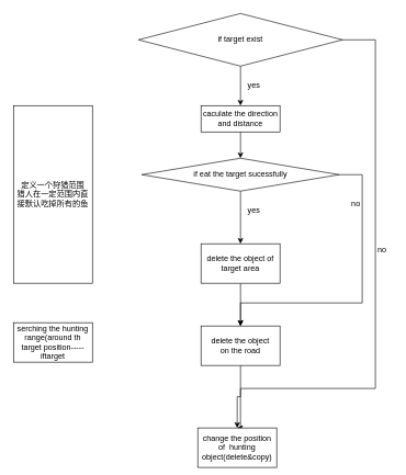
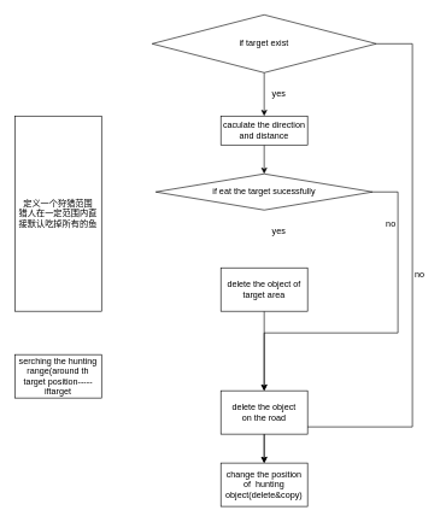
  <mxCell id="0" />
  <mxCell id="1" parent="0" />
  <mxCell id="2" style="edgeStyle=orthogonalEdgeStyle;rounded=0;orthogonalLoop=1;jettySize=auto;html=1;exitX=1;exitY=0.5;exitDx=0;exitDy=0;entryX=0.5;entryY=0;entryDx=0;entryDy=0;" parent="1" source="4" edge="1" target="8"><mxGeometry relative="1" as="geometry"><mxPoint x="365" y="540" as="targetPoint" /><Array as="points"><mxPoint x="570" y="60" /><mxPoint x="570" y="590" /><mxPoint x="365" y="590" /></Array><mxPoint x="365" y="330" as="sourcePoint" /></mxGeometry></mxCell>
  <mxCell id="3" style="edgeStyle=orthogonalEdgeStyle;rounded=0;orthogonalLoop=1;jettySize=auto;html=1;entryX=0.5;entryY=0;entryDx=0;entryDy=0;" edge="1" parent="1" source="4" target="16"><mxGeometry relative="1" as="geometry" /></mxCell>
  <mxCell id="4" value="if target exist" style="rhombus;whiteSpace=wrap;html=1;" parent="1" vertex="1"><mxGeometry x="210" y="20" width="310" height="80" as="geometry" /></mxCell>
  <mxCell id="5" value="" style="edgeStyle=orthogonalEdgeStyle;rounded=0;orthogonalLoop=1;jettySize=auto;html=1;" parent="1" source="6" target="8" edge="1"><mxGeometry relative="1" as="geometry" /></mxCell>
- <mxCell id="6" value="delete the object&lt;br&gt;on the road" style="whiteSpace=wrap;html=1;" parent="1" vertex="1"><mxGeometry x="305" y="495" width="120" height="60" as="geometry" /></mxCell>
+ <mxCell id="6" value="delete the object&lt;br&gt;on the road" style="whiteSpace=wrap;html=1;" parent="1" vertex="1"><mxGeometry x="305" y="540" width="120" height="60" as="geometry" /></mxCell>
  <mxCell id="7" value="yes" style="text;html=1;align=center;verticalAlign=middle;resizable=0;points=[];autosize=1;strokeColor=none;fillColor=none;" parent="1" vertex="1"><mxGeometry x="370" y="120" width="30" height="20" as="geometry" /></mxCell>
- <mxCell id="8" value="change the position of&amp;nbsp; hunting object(delete&amp;amp;copy)" style="whiteSpace=wrap;html=1;" parent="1" vertex="1"><mxGeometry x="300" y="650" width="120" height="60" as="geometry" /></mxCell>
+ <mxCell id="8" value="change the position of&amp;nbsp; hunting object(delete&amp;amp;copy)" style="whiteSpace=wrap;html=1;" parent="1" vertex="1"><mxGeometry x="305" y="640" width="120" height="60" as="geometry" /></mxCell>
  <mxCell id="9" value="no" style="text;html=1;align=center;verticalAlign=middle;resizable=0;points=[];autosize=1;strokeColor=none;fillColor=none;" parent="1" vertex="1"><mxGeometry x="565" y="370" width="30" height="20" as="geometry" /></mxCell>
  <mxCell id="10" value="定义一个狩猎范围&lt;br&gt;猎人在一定范围内直接默认吃掉所有的鱼" style="rounded=0;whiteSpace=wrap;html=1;" parent="1" vertex="1"><mxGeometry x="20" y="160" width="120" height="270" as="geometry" /></mxCell>
  <mxCell id="11" style="edgeStyle=orthogonalEdgeStyle;rounded=0;orthogonalLoop=1;jettySize=auto;html=1;entryX=0.5;entryY=0;entryDx=0;entryDy=0;exitX=0.5;exitY=1;exitDx=0;exitDy=0;" parent="1" source="19" target="6" edge="1"><mxGeometry relative="1" as="geometry"><mxPoint x="365" y="440" as="sourcePoint" /></mxGeometry></mxCell>
- <mxCell id="12" style="edgeStyle=orthogonalEdgeStyle;rounded=0;orthogonalLoop=1;jettySize=auto;html=1;entryX=0.5;entryY=0;entryDx=0;entryDy=0;" edge="1" parent="1" source="14" target="19"><mxGeometry relative="1" as="geometry"><mxPoint x="365" y="350" as="targetPoint" /></mxGeometry></mxCell>
  <mxCell id="13" style="edgeStyle=orthogonalEdgeStyle;rounded=0;orthogonalLoop=1;jettySize=auto;html=1;exitX=1;exitY=0.5;exitDx=0;exitDy=0;entryX=0.5;entryY=0;entryDx=0;entryDy=0;" edge="1" parent="1" source="14" target="6"><mxGeometry relative="1" as="geometry"><mxPoint x="365" y="490" as="targetPoint" /><Array as="points"><mxPoint x="550" y="265" /><mxPoint x="550" y="460" /><mxPoint x="365" y="460" /></Array></mxGeometry></mxCell>
  <mxCell id="14" value="if eat the target sucessfully" style="rhombus;whiteSpace=wrap;html=1;" vertex="1" parent="1"><mxGeometry x="215" y="240" width="300" height="50" as="geometry" /></mxCell>
  <mxCell id="15" style="edgeStyle=orthogonalEdgeStyle;rounded=0;orthogonalLoop=1;jettySize=auto;html=1;entryX=0.5;entryY=0;entryDx=0;entryDy=0;" edge="1" parent="1" source="16" target="14"><mxGeometry relative="1" as="geometry" /></mxCell>
  <mxCell id="16" value="caculate the direction and distance" style="rounded=0;whiteSpace=wrap;html=1;" vertex="1" parent="1"><mxGeometry x="305" y="160" width="120" height="40" as="geometry" /></mxCell>
  <mxCell id="17" value="yes" style="text;html=1;align=center;verticalAlign=middle;resizable=0;points=[];autosize=1;strokeColor=none;fillColor=none;" vertex="1" parent="1"><mxGeometry x="370" y="310" width="30" height="20" as="geometry" /></mxCell>
  <mxCell id="18" value="serching the hunting range(around th target position-----&lt;br&gt;iftarget" style="rounded=0;whiteSpace=wrap;html=1;" vertex="1" parent="1"><mxGeometry x="20" y="490" width="120" height="60" as="geometry" /></mxCell>
  <mxCell id="19" value="delete the object of target area" style="rounded=0;whiteSpace=wrap;html=1;" vertex="1" parent="1"><mxGeometry x="305" y="370" width="120" height="60" as="geometry" /></mxCell>
  <mxCell id="20" value="no" style="text;html=1;align=center;verticalAlign=middle;resizable=0;points=[];autosize=1;strokeColor=none;fillColor=none;" vertex="1" parent="1"><mxGeometry x="525" y="300" width="30" height="20" as="geometry" /></mxCell>
